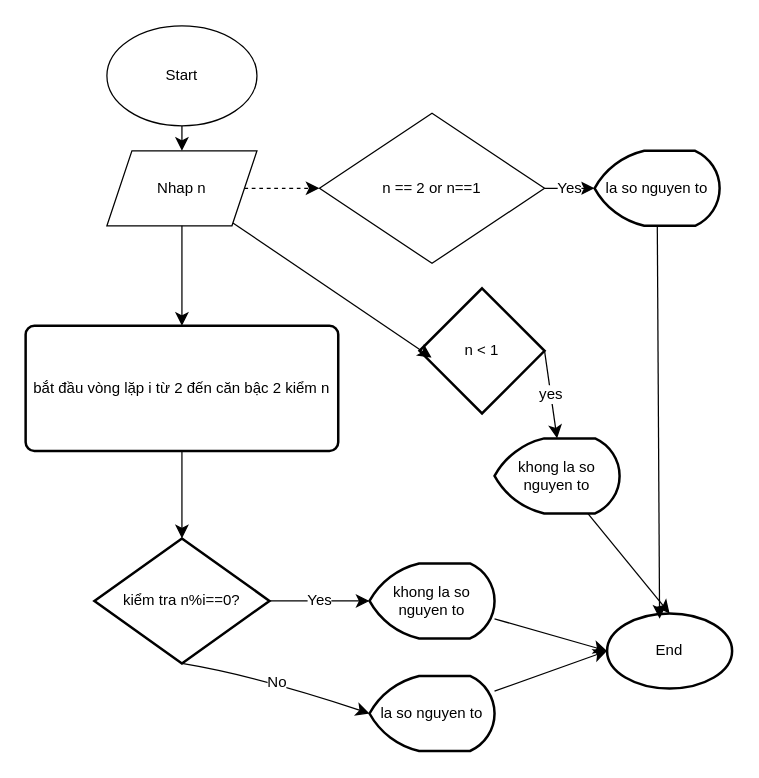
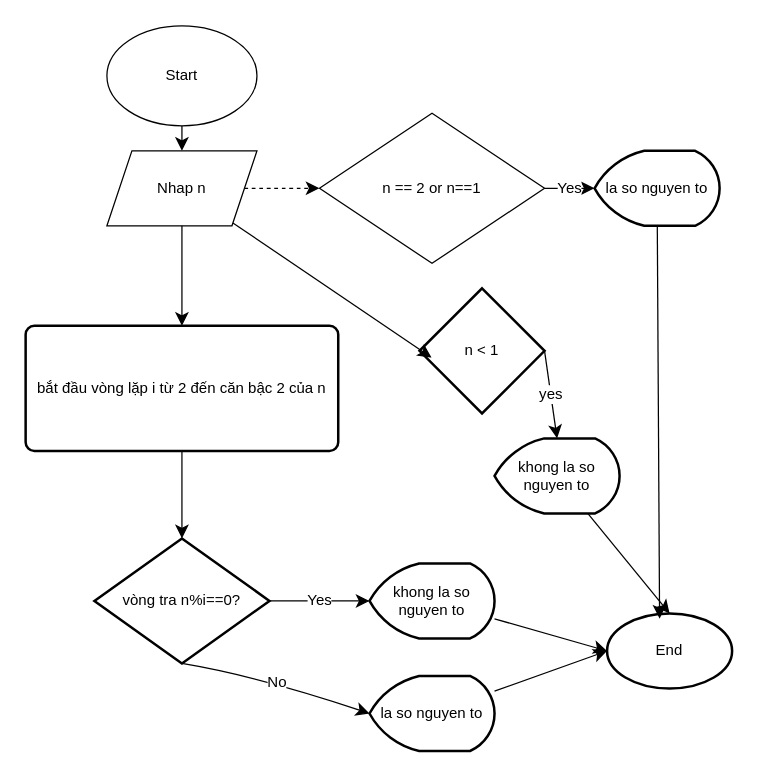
  <mxCell id="0" />
  <mxCell id="1" parent="0" />
  <mxCell id="2" style="edgeStyle=none;curved=1;rounded=0;orthogonalLoop=1;jettySize=auto;html=1;entryX=0.5;entryY=0;entryDx=0;entryDy=0;fontSize=12;startSize=8;endSize=8;" edge="1" parent="1" source="3" target="5"><mxGeometry relative="1" as="geometry" /></mxCell>
  <mxCell id="3" value="Start" style="ellipse;whiteSpace=wrap;html=1;" vertex="1" parent="1"><mxGeometry x="85" y="20" width="120" height="80" as="geometry" /></mxCell>
  <mxCell id="4" style="edgeStyle=none;curved=1;rounded=0;orthogonalLoop=1;jettySize=auto;html=1;entryX=0;entryY=0.5;entryDx=0;entryDy=0;fontSize=12;startSize=8;endSize=8;dashed=1;" edge="1" parent="1" source="5" target="6"><mxGeometry relative="1" as="geometry" /></mxCell>
  <mxCell id="5" value="Nhap n" style="shape=parallelogram;perimeter=parallelogramPerimeter;whiteSpace=wrap;html=1;fixedSize=1;" vertex="1" parent="1"><mxGeometry x="85" y="120" width="120" height="60" as="geometry" /></mxCell>
  <mxCell id="6" value="n == 2 or n==1" style="rhombus;whiteSpace=wrap;html=1;" vertex="1" parent="1"><mxGeometry x="255" y="90" width="180" height="120" as="geometry" /></mxCell>
  <mxCell id="7" value="la so nguyen to" style="strokeWidth=2;html=1;shape=mxgraph.flowchart.display;whiteSpace=wrap;" vertex="1" parent="1"><mxGeometry x="475" y="120" width="100" height="60" as="geometry" /></mxCell>
  <mxCell id="8" value="Yes" style="edgeStyle=none;curved=1;rounded=0;orthogonalLoop=1;jettySize=auto;html=1;entryX=0;entryY=0.5;entryDx=0;entryDy=0;entryPerimeter=0;fontSize=12;startSize=8;endSize=8;" edge="1" parent="1" source="6" target="7"><mxGeometry relative="1" as="geometry" /></mxCell>
  <mxCell id="9" style="edgeStyle=none;curved=1;rounded=0;orthogonalLoop=1;jettySize=auto;html=1;entryX=0.5;entryY=0;entryDx=0;entryDy=0;entryPerimeter=0;fontSize=12;startSize=8;endSize=8;" edge="1" parent="1" source="5"><mxGeometry relative="1" as="geometry"><mxPoint x="145" y="260" as="targetPoint" /></mxGeometry></mxCell>
- <mxCell id="10" value="bắt đầu vòng lặp i từ 2 đến căn bậc 2 kiểm n" style="rounded=1;whiteSpace=wrap;html=1;absoluteArcSize=1;arcSize=14;strokeWidth=2;" vertex="1" parent="1"><mxGeometry x="20" y="260" width="250" height="100" as="geometry" /></mxCell>
- <mxCell id="11" value="kiểm tra n%i==0?" style="strokeWidth=2;html=1;shape=mxgraph.flowchart.decision;whiteSpace=wrap;" vertex="1" parent="1"><mxGeometry x="75" y="430" width="140" height="100" as="geometry" /></mxCell>
+ <mxCell id="10" value="bắt đầu vòng lặp i từ 2 đến căn bậc 2 của n" style="rounded=1;whiteSpace=wrap;html=1;absoluteArcSize=1;arcSize=14;strokeWidth=2;" vertex="1" parent="1"><mxGeometry x="20" y="260" width="250" height="100" as="geometry" /></mxCell>
+ <mxCell id="11" value="vòng tra n%i==0?" style="strokeWidth=2;html=1;shape=mxgraph.flowchart.decision;whiteSpace=wrap;" vertex="1" parent="1"><mxGeometry x="75" y="430" width="140" height="100" as="geometry" /></mxCell>
  <mxCell id="12" style="edgeStyle=none;curved=1;rounded=0;orthogonalLoop=1;jettySize=auto;html=1;entryX=0.5;entryY=0;entryDx=0;entryDy=0;entryPerimeter=0;fontSize=12;startSize=8;endSize=8;" edge="1" parent="1" source="10" target="11"><mxGeometry relative="1" as="geometry" /></mxCell>
  <mxCell id="13" value="khong la so nguyen to" style="strokeWidth=2;html=1;shape=mxgraph.flowchart.display;whiteSpace=wrap;" vertex="1" parent="1"><mxGeometry x="295" y="450" width="100" height="60" as="geometry" /></mxCell>
  <mxCell id="14" value="Yes" style="edgeStyle=none;curved=1;rounded=0;orthogonalLoop=1;jettySize=auto;html=1;entryX=0;entryY=0.5;entryDx=0;entryDy=0;entryPerimeter=0;fontSize=12;startSize=8;endSize=8;" edge="1" parent="1" source="11" target="13"><mxGeometry relative="1" as="geometry" /></mxCell>
  <mxCell id="15" style="edgeStyle=none;curved=1;rounded=0;orthogonalLoop=1;jettySize=auto;html=1;fontSize=12;startSize=8;endSize=8;" edge="1" parent="1" source="16"><mxGeometry relative="1" as="geometry"><mxPoint x="485" y="520" as="targetPoint" /></mxGeometry></mxCell>
  <mxCell id="16" value="la so nguyen to" style="strokeWidth=2;html=1;shape=mxgraph.flowchart.display;whiteSpace=wrap;" vertex="1" parent="1"><mxGeometry x="295" y="540" width="100" height="60" as="geometry" /></mxCell>
  <mxCell id="17" value="No" style="edgeStyle=none;curved=1;rounded=0;orthogonalLoop=1;jettySize=auto;html=1;entryX=0;entryY=0.5;entryDx=0;entryDy=0;entryPerimeter=0;fontSize=12;startSize=8;endSize=8;exitX=0.5;exitY=1;exitDx=0;exitDy=0;exitPerimeter=0;" edge="1" parent="1" source="11" target="16"><mxGeometry relative="1" as="geometry"><Array as="points"><mxPoint x="205" y="540" /></Array></mxGeometry></mxCell>
  <mxCell id="18" value="End" style="strokeWidth=2;html=1;shape=mxgraph.flowchart.start_1;whiteSpace=wrap;" vertex="1" parent="1"><mxGeometry x="485" y="490" width="100" height="60" as="geometry" /></mxCell>
  <mxCell id="19" style="edgeStyle=none;curved=1;rounded=0;orthogonalLoop=1;jettySize=auto;html=1;entryX=0;entryY=0.5;entryDx=0;entryDy=0;entryPerimeter=0;fontSize=12;startSize=8;endSize=8;" edge="1" parent="1" source="13" target="18"><mxGeometry relative="1" as="geometry" /></mxCell>
  <mxCell id="20" style="edgeStyle=none;curved=1;rounded=0;orthogonalLoop=1;jettySize=auto;html=1;entryX=0.42;entryY=0.07;entryDx=0;entryDy=0;entryPerimeter=0;fontSize=12;startSize=8;endSize=8;" edge="1" parent="1" source="7" target="18"><mxGeometry relative="1" as="geometry" /></mxCell>
  <mxCell id="21" value="n &amp;lt; 1" style="strokeWidth=2;html=1;shape=mxgraph.flowchart.decision;whiteSpace=wrap;" vertex="1" parent="1"><mxGeometry x="335" y="230" width="100" height="100" as="geometry" /></mxCell>
  <mxCell id="22" value="khong la so nguyen to" style="strokeWidth=2;html=1;shape=mxgraph.flowchart.display;whiteSpace=wrap;" vertex="1" parent="1"><mxGeometry x="395" y="350" width="100" height="60" as="geometry" /></mxCell>
  <mxCell id="23" value="yes" style="edgeStyle=none;curved=1;rounded=0;orthogonalLoop=1;jettySize=auto;html=1;entryX=0.5;entryY=0;entryDx=0;entryDy=0;entryPerimeter=0;fontSize=12;startSize=8;endSize=8;exitX=1;exitY=0.5;exitDx=0;exitDy=0;exitPerimeter=0;" edge="1" parent="1" source="21" target="22"><mxGeometry relative="1" as="geometry" /></mxCell>
  <mxCell id="24" style="edgeStyle=none;curved=1;rounded=0;orthogonalLoop=1;jettySize=auto;html=1;entryX=0.096;entryY=0.554;entryDx=0;entryDy=0;entryPerimeter=0;fontSize=12;startSize=8;endSize=8;" edge="1" parent="1" source="5" target="21"><mxGeometry relative="1" as="geometry" /></mxCell>
  <mxCell id="25" style="edgeStyle=none;curved=1;rounded=0;orthogonalLoop=1;jettySize=auto;html=1;entryX=0.5;entryY=0;entryDx=0;entryDy=0;entryPerimeter=0;fontSize=12;startSize=8;endSize=8;" edge="1" parent="1" source="22" target="18"><mxGeometry relative="1" as="geometry" /></mxCell>
